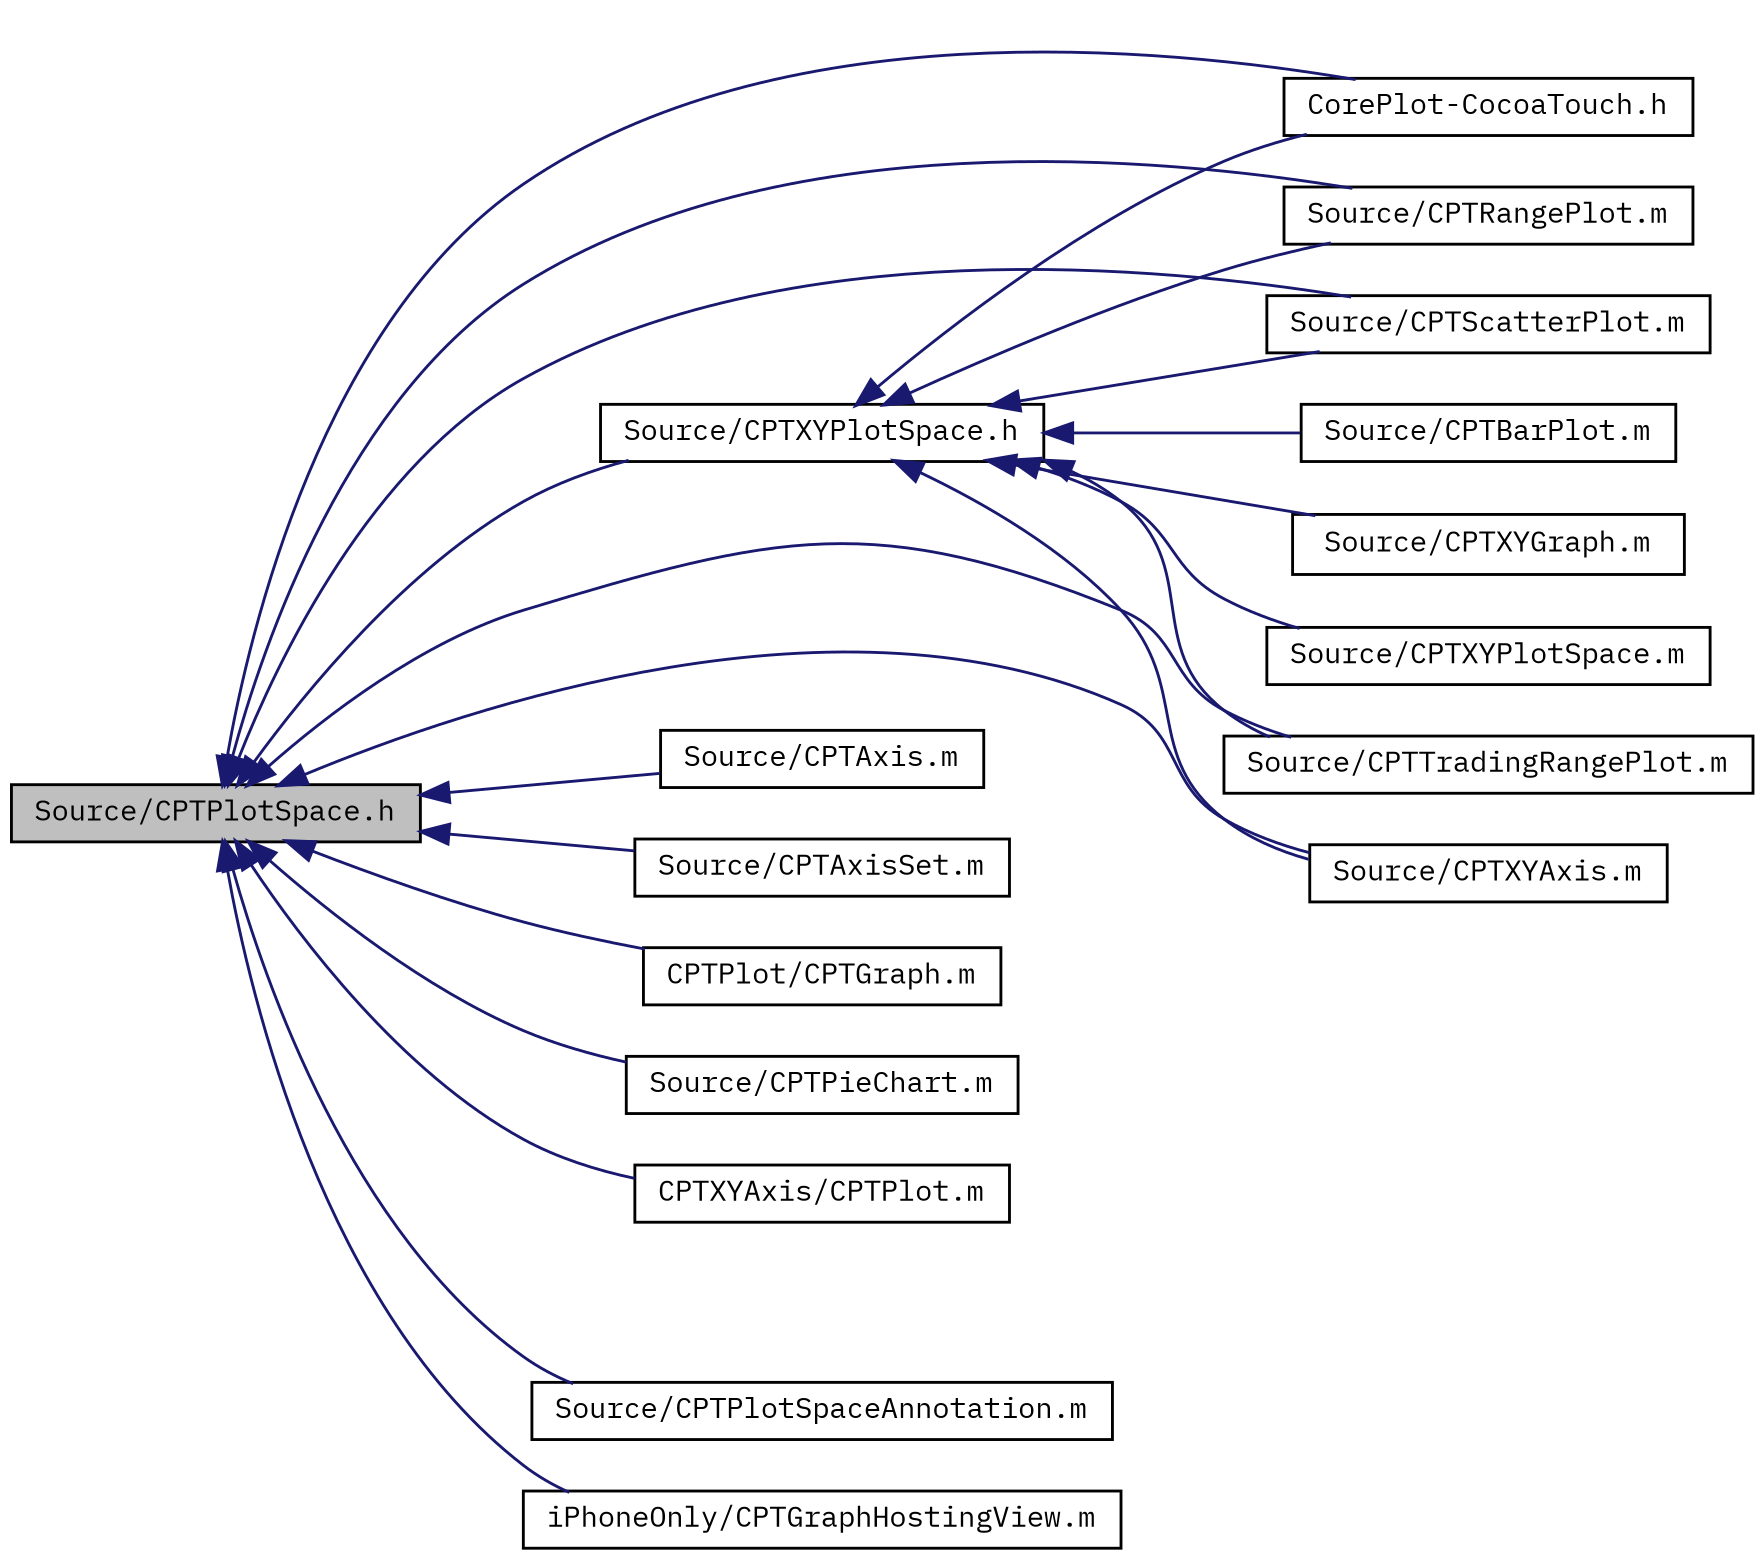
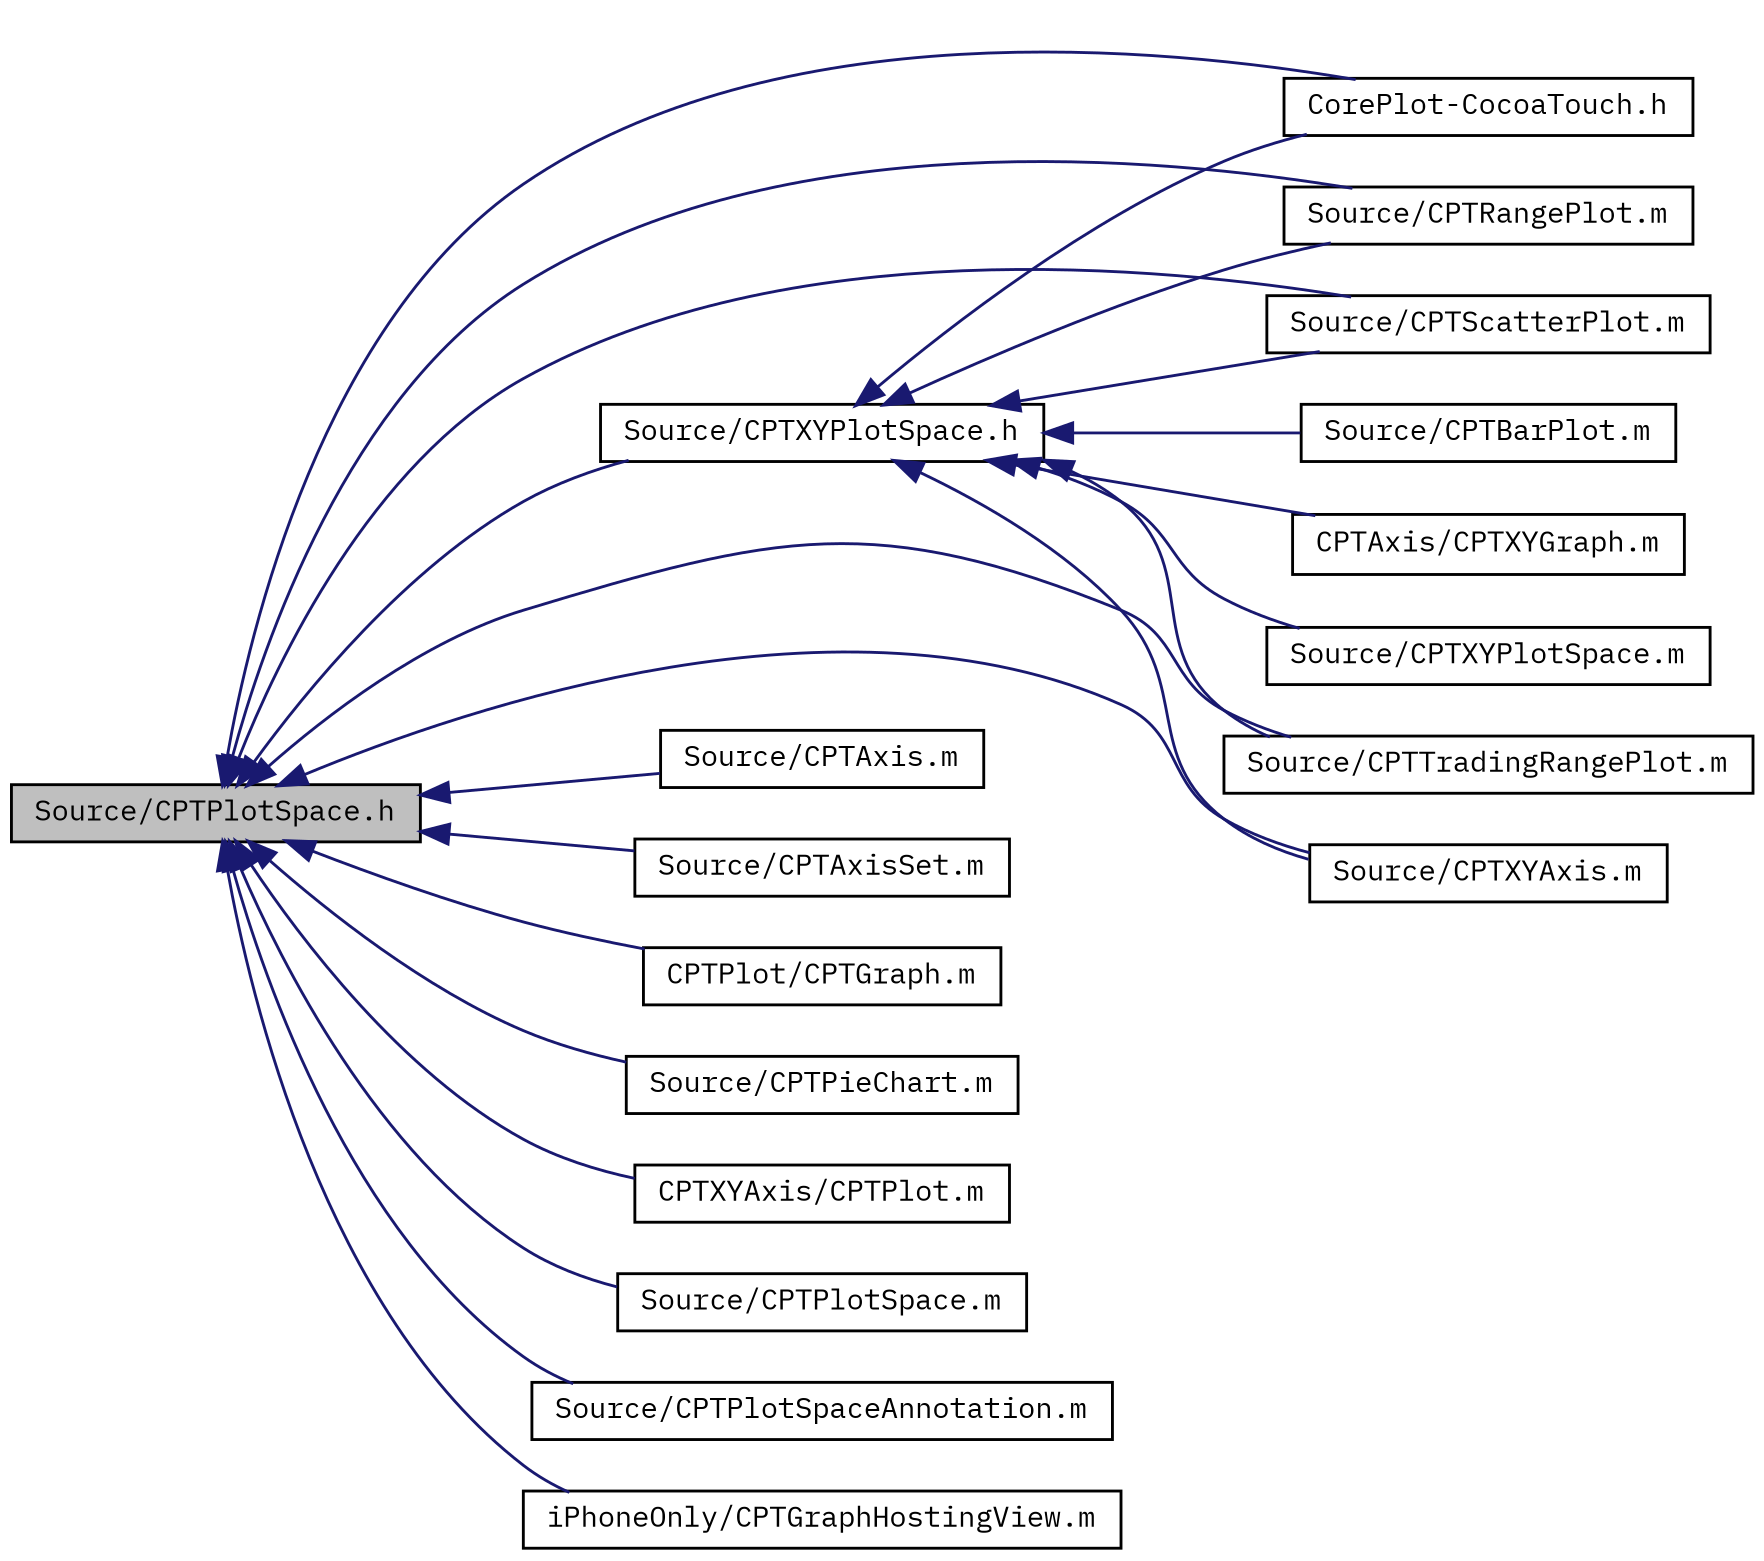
  digraph {
    fontname="IBM Plex Mono"
    rankdir=LR
    node [color=black fontname="IBM Plex Mono" fontsize=10 shape=record]
    edge [color=midnightblue dir=back fontname="IBM Plex Mono" fontsize=10 labelfontname="Lucinda Grande" labelfontsize=10 style=solid]
    n1 [fillcolor=grey75 fontcolor=black height=0.2 label="Source/CPTPlotSpace.h" style=filled width=0.4]
    n2 [height=0.2 label="CorePlot-CocoaTouch.h" width=0.4]
    n3 [height=0.2 label="Source/CPTAxis.m" width=0.4]
    n4 [height=0.2 label="Source/CPTAxisSet.m" width=0.4]
    n5 [height=0.2 label="Source/CPTXYPlotSpace.h" width=0.4]
    n6 [height=0.2 label="Source/CPTRangePlot.m" width=0.4]
    n7 [height=0.2 label="Source/CPTScatterPlot.m" width=0.4]
    n8 [height=0.2 label="Source/CPTTradingRangePlot.m" width=0.4]
    n9 [height=0.2 label="Source/CPTXYAxis.m" width=0.4]
    n10 [height=0.2 label="CPTPlot/CPTGraph.m" width=0.4]
    n11 [height=0.2 label="Source/CPTPieChart.m" width=0.4]
    n12 [height=0.2 label="CPTXYAxis/CPTPlot.m" width=0.4]
+   n13 [height=0.2 label="Source/CPTPlotSpace.m" width=0.4]
    n14 [height=0.2 label="Source/CPTPlotSpaceAnnotation.m" width=0.4]
    n15 [height=0.2 label="iPhoneOnly/CPTGraphHostingView.m" width=0.4]
    n16 [height=0.2 label="Source/CPTBarPlot.m" width=0.4]
-   n17 [height=0.2 label="Source/CPTXYGraph.m" width=0.4]
+   n17 [height=0.2 label="CPTAxis/CPTXYGraph.m" width=0.4]
    n18 [height=0.2 label="Source/CPTXYPlotSpace.m" width=0.4]
    n1 -> n2
    n1 -> n3
    n1 -> n4
    n1 -> n5
    n1 -> n6
    n1 -> n7
    n1 -> n8
    n1 -> n9
    n1 -> n10
    n1 -> n11
    n1 -> n12
+   n1 -> n13
    n1 -> n14
    n1 -> n15
    n5 -> n2
    n5 -> n6
    n5 -> n7
    n5 -> n8
    n5 -> n9
    n5 -> n16
    n5 -> n17
    n5 -> n18
  }
